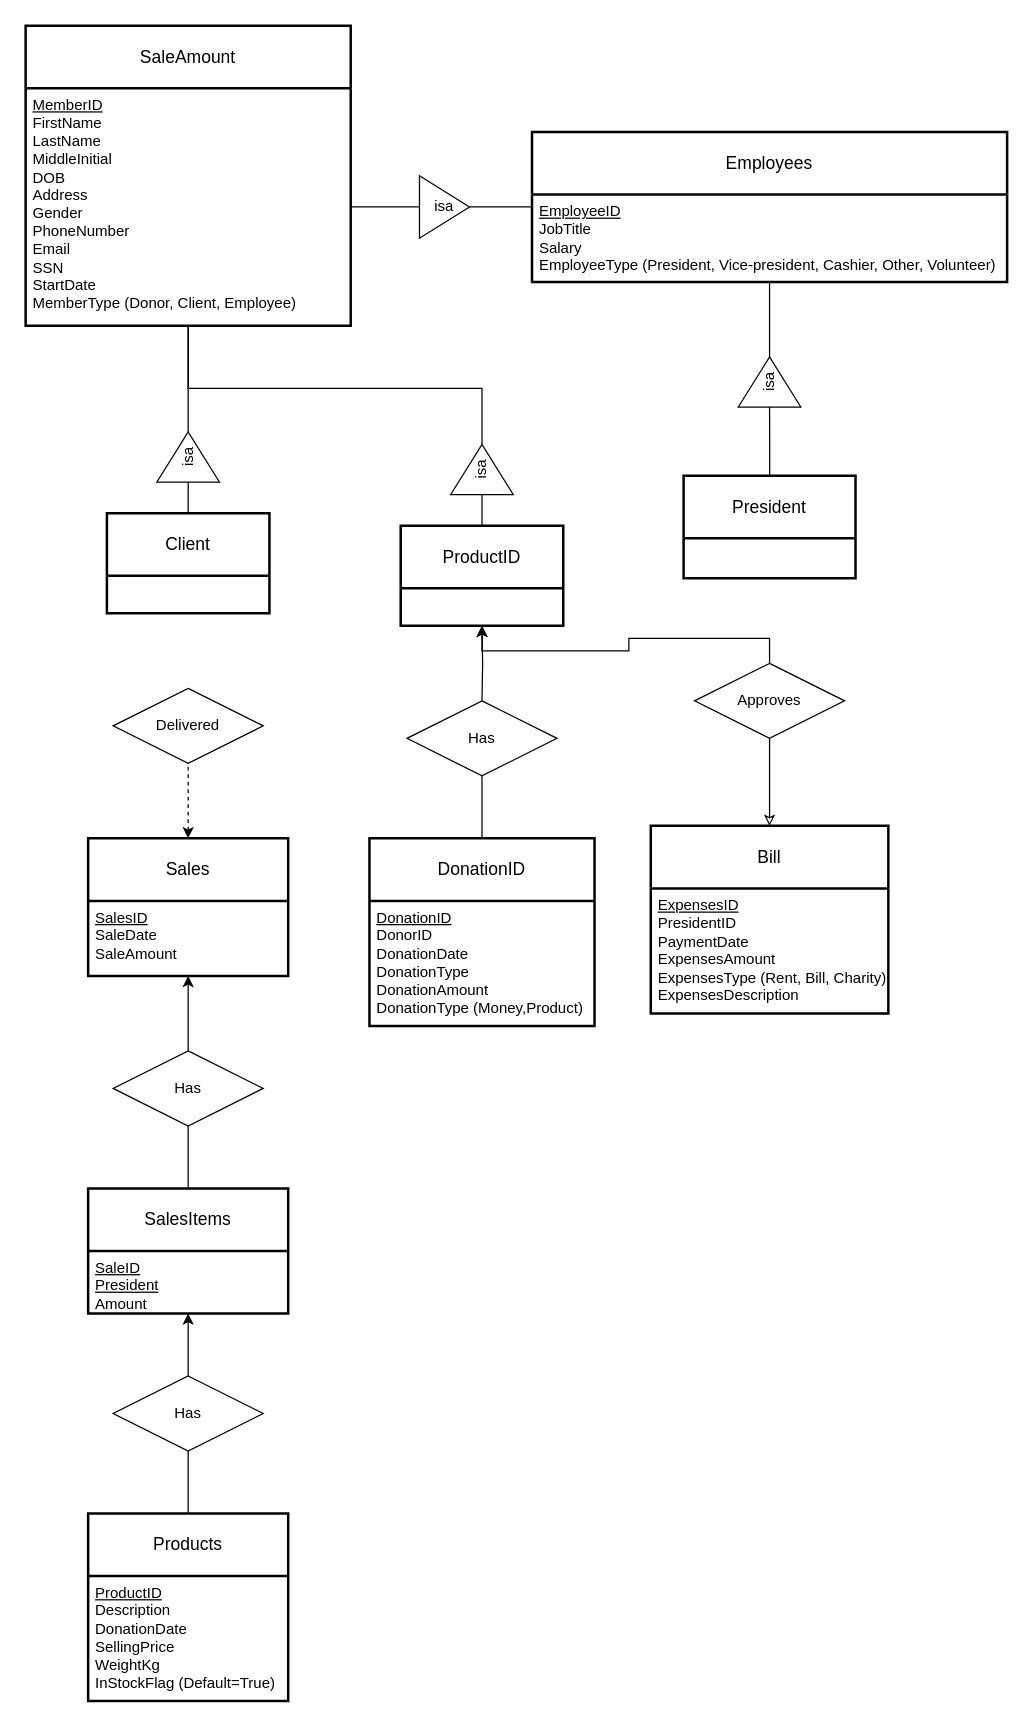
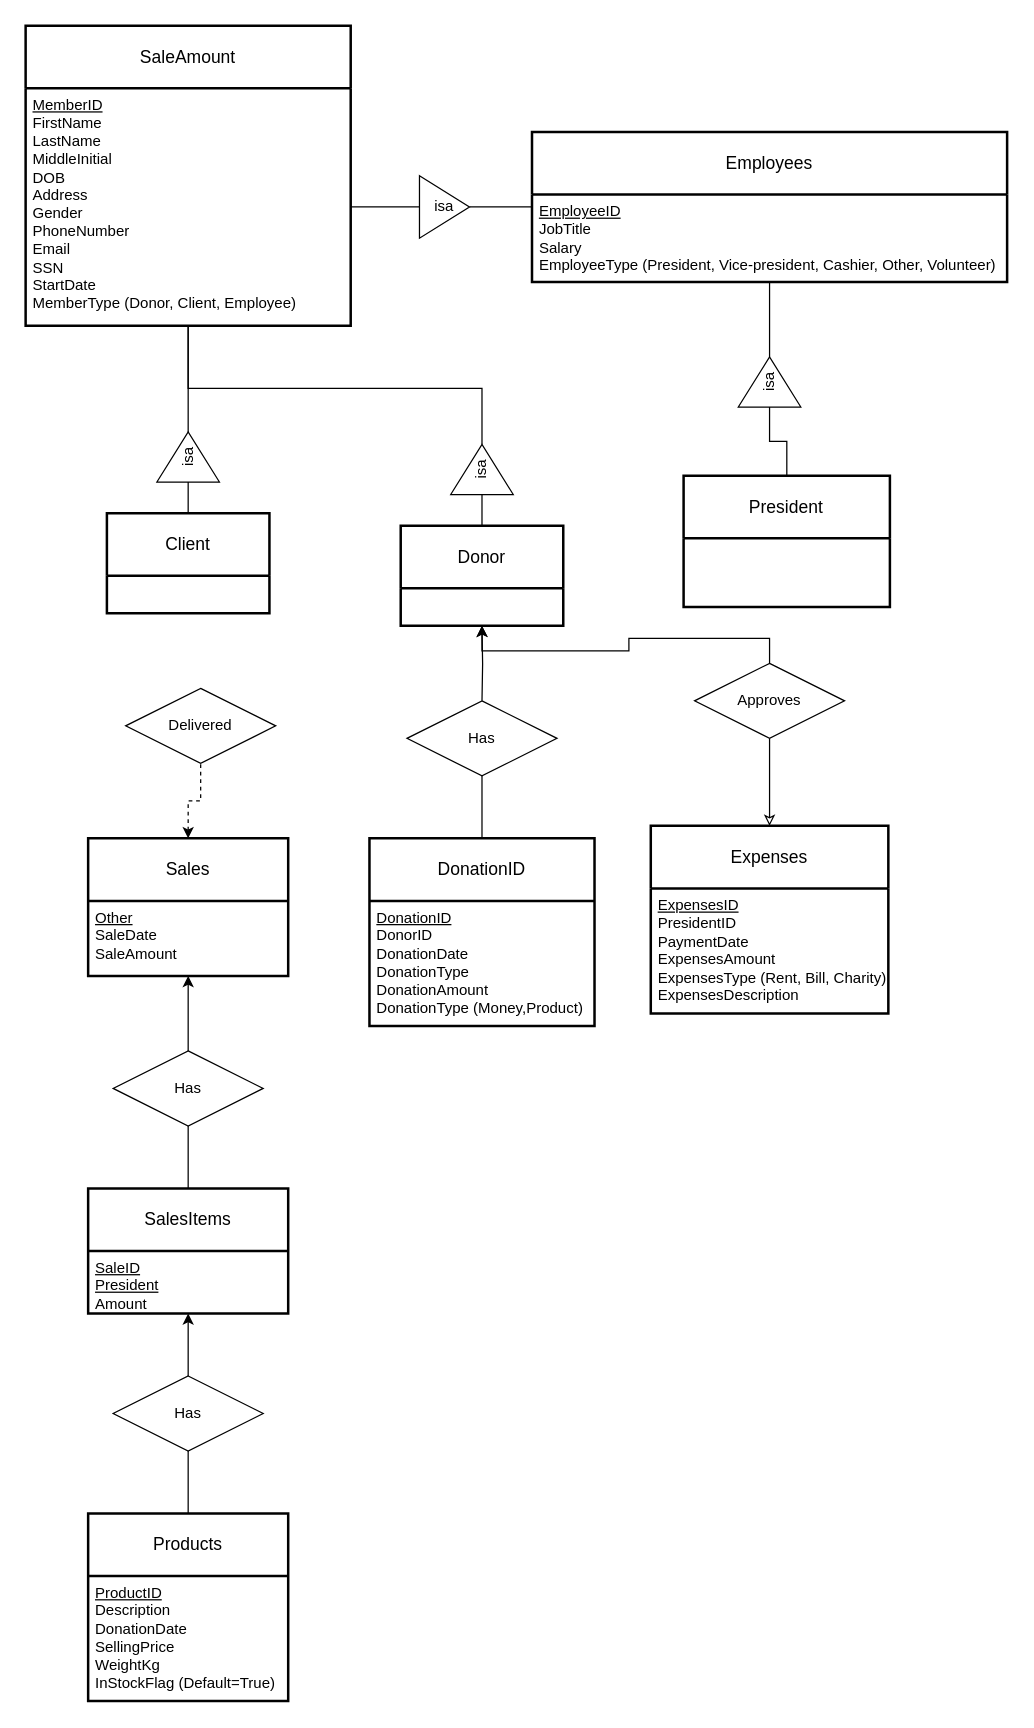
  <mxCell id="0" />
  <mxCell id="1" parent="0" />
  <mxCell id="2" value="SaleAmount" style="swimlane;childLayout=stackLayout;horizontal=1;startSize=50;horizontalStack=0;rounded=0;fontSize=14;fontStyle=0;strokeWidth=2;resizeParent=0;resizeLast=1;shadow=0;dashed=0;align=center;arcSize=4;whiteSpace=wrap;html=1;" vertex="1" parent="1"><mxGeometry x="20" y="20" width="260" height="240" as="geometry"><mxRectangle x="280" y="260" width="100" height="50" as="alternateBounds" /></mxGeometry></mxCell>
  <mxCell id="3" value="&lt;u&gt;MemberID&lt;/u&gt;&lt;div&gt;FirstName&lt;/div&gt;&lt;div&gt;LastName&lt;/div&gt;&lt;div&gt;MiddleInitial&lt;/div&gt;&lt;div&gt;DOB&lt;/div&gt;&lt;div&gt;Address&lt;/div&gt;&lt;div&gt;Gender&lt;/div&gt;&lt;div&gt;PhoneNumber&lt;/div&gt;&lt;div&gt;Email&lt;br&gt;SSN&lt;/div&gt;&lt;div&gt;StartDate&lt;/div&gt;&lt;div&gt;MemberType (Donor, Client, Employee)&lt;/div&gt;" style="align=left;strokeColor=none;fillColor=none;spacingLeft=4;fontSize=12;verticalAlign=top;resizable=0;rotatable=0;part=1;html=1;" vertex="1" parent="2"><mxGeometry y="50" width="260" height="190" as="geometry" /></mxCell>
  <mxCell id="4" value="DonationID" style="swimlane;childLayout=stackLayout;horizontal=1;startSize=50;horizontalStack=0;rounded=0;fontSize=14;fontStyle=0;strokeWidth=2;resizeParent=0;resizeLast=1;shadow=0;dashed=0;align=center;arcSize=4;whiteSpace=wrap;html=1;" vertex="1" parent="1"><mxGeometry x="295" y="670" width="180" height="150" as="geometry"><mxRectangle x="280" y="260" width="100" height="50" as="alternateBounds" /></mxGeometry></mxCell>
  <mxCell id="5" value="&lt;u&gt;DonationID&lt;/u&gt;&lt;div&gt;DonorID&lt;/div&gt;&lt;div&gt;DonationDate&lt;/div&gt;&lt;div&gt;DonationType&lt;/div&gt;&lt;div&gt;DonationAmount&lt;/div&gt;&lt;div&gt;DonationType (Money,Product)&lt;/div&gt;" style="align=left;strokeColor=none;fillColor=none;spacingLeft=4;fontSize=12;verticalAlign=top;resizable=0;rotatable=0;part=1;html=1;" vertex="1" parent="4"><mxGeometry y="50" width="180" height="100" as="geometry" /></mxCell>
  <mxCell id="6" style="edgeStyle=orthogonalEdgeStyle;rounded=0;orthogonalLoop=1;jettySize=auto;html=1;exitX=0.5;exitY=0;exitDx=0;exitDy=0;entryX=0.5;entryY=1;entryDx=0;entryDy=0;startArrow=classic;startFill=1;endArrow=none;endFill=0;dashed=1;" edge="1" parent="1" source="7" target="36"><mxGeometry relative="1" as="geometry" /></mxCell>
  <mxCell id="7" value="Sales" style="swimlane;childLayout=stackLayout;horizontal=1;startSize=50;horizontalStack=0;rounded=0;fontSize=14;fontStyle=0;strokeWidth=2;resizeParent=0;resizeLast=1;shadow=0;dashed=0;align=center;arcSize=4;whiteSpace=wrap;html=1;" vertex="1" parent="1"><mxGeometry x="70" y="670" width="160" height="110" as="geometry"><mxRectangle x="280" y="260" width="100" height="50" as="alternateBounds" /></mxGeometry></mxCell>
- <mxCell id="8" value="&lt;u&gt;SalesID&lt;/u&gt;&lt;div&gt;SaleDate&lt;/div&gt;&lt;div&gt;SaleAmount&lt;/div&gt;" style="align=left;strokeColor=none;fillColor=none;spacingLeft=4;fontSize=12;verticalAlign=top;resizable=0;rotatable=0;part=1;html=1;" vertex="1" parent="7"><mxGeometry y="50" width="160" height="60" as="geometry" /></mxCell>
+ <mxCell id="8" value="&lt;u&gt;Other&lt;/u&gt;&lt;div&gt;SaleDate&lt;/div&gt;&lt;div&gt;SaleAmount&lt;/div&gt;" style="align=left;strokeColor=none;fillColor=none;spacingLeft=4;fontSize=12;verticalAlign=top;resizable=0;rotatable=0;part=1;html=1;" vertex="1" parent="7"><mxGeometry y="50" width="160" height="60" as="geometry" /></mxCell>
  <mxCell id="9" value="Products" style="swimlane;childLayout=stackLayout;horizontal=1;startSize=50;horizontalStack=0;rounded=0;fontSize=14;fontStyle=0;strokeWidth=2;resizeParent=0;resizeLast=1;shadow=0;dashed=0;align=center;arcSize=4;whiteSpace=wrap;html=1;" vertex="1" parent="1"><mxGeometry x="70" y="1210" width="160" height="150" as="geometry"><mxRectangle x="280" y="260" width="100" height="50" as="alternateBounds" /></mxGeometry></mxCell>
  <mxCell id="10" value="&lt;u&gt;ProductID&lt;/u&gt;&lt;div&gt;Description&lt;/div&gt;&lt;div&gt;DonationDate&lt;/div&gt;&lt;div&gt;SellingPrice&lt;/div&gt;&lt;div&gt;WeightKg&lt;/div&gt;&lt;div&gt;InStockFlag (Default=True)&lt;/div&gt;" style="align=left;strokeColor=none;fillColor=none;spacingLeft=4;fontSize=12;verticalAlign=top;resizable=0;rotatable=0;part=1;html=1;" vertex="1" parent="9"><mxGeometry y="50" width="160" height="100" as="geometry" /></mxCell>
- <mxCell id="11" value="Bill" style="swimlane;childLayout=stackLayout;horizontal=1;startSize=50;horizontalStack=0;rounded=0;fontSize=14;fontStyle=0;strokeWidth=2;resizeParent=0;resizeLast=1;shadow=0;dashed=0;align=center;arcSize=4;whiteSpace=wrap;html=1;" vertex="1" parent="1"><mxGeometry x="520" y="660" width="190" height="150" as="geometry"><mxRectangle x="280" y="260" width="100" height="50" as="alternateBounds" /></mxGeometry></mxCell>
+ <mxCell id="11" value="Expenses" style="swimlane;childLayout=stackLayout;horizontal=1;startSize=50;horizontalStack=0;rounded=0;fontSize=14;fontStyle=0;strokeWidth=2;resizeParent=0;resizeLast=1;shadow=0;dashed=0;align=center;arcSize=4;whiteSpace=wrap;html=1;" vertex="1" parent="1"><mxGeometry x="520" y="660" width="190" height="150" as="geometry"><mxRectangle x="280" y="260" width="100" height="50" as="alternateBounds" /></mxGeometry></mxCell>
  <mxCell id="12" value="&lt;u&gt;ExpensesID&lt;/u&gt;&lt;div&gt;PresidentID&lt;/div&gt;&lt;div&gt;PaymentDate&lt;/div&gt;&lt;div&gt;ExpensesAmount&lt;/div&gt;&lt;div&gt;ExpensesType (Rent, Bill, Charity)&lt;/div&gt;&lt;div&gt;ExpensesDescription&lt;/div&gt;" style="align=left;strokeColor=none;fillColor=none;spacingLeft=4;fontSize=12;verticalAlign=top;resizable=0;rotatable=0;part=1;html=1;" vertex="1" parent="11"><mxGeometry y="50" width="190" height="100" as="geometry" /></mxCell>
  <mxCell id="13" value="SalesItems" style="swimlane;childLayout=stackLayout;horizontal=1;startSize=50;horizontalStack=0;rounded=0;fontSize=14;fontStyle=0;strokeWidth=2;resizeParent=0;resizeLast=1;shadow=0;dashed=0;align=center;arcSize=4;whiteSpace=wrap;html=1;" vertex="1" parent="1"><mxGeometry x="70" y="950" width="160" height="100" as="geometry"><mxRectangle x="280" y="260" width="100" height="50" as="alternateBounds" /></mxGeometry></mxCell>
  <mxCell id="14" value="&lt;u&gt;SaleID&lt;/u&gt;&lt;div&gt;&lt;u&gt;President&lt;/u&gt;&lt;/div&gt;&lt;div&gt;Amount&lt;/div&gt;" style="align=left;strokeColor=none;fillColor=none;spacingLeft=4;fontSize=12;verticalAlign=top;resizable=0;rotatable=0;part=1;html=1;" vertex="1" parent="13"><mxGeometry y="50" width="160" height="50" as="geometry" /></mxCell>
  <mxCell id="15" style="edgeStyle=orthogonalEdgeStyle;rounded=0;orthogonalLoop=1;jettySize=auto;html=1;exitX=0.5;exitY=0;exitDx=0;exitDy=0;entryX=0;entryY=0.5;entryDx=0;entryDy=0;endArrow=none;endFill=0;" edge="1" parent="1" source="16" target="18"><mxGeometry relative="1" as="geometry" /></mxCell>
  <mxCell id="16" value="Client" style="swimlane;childLayout=stackLayout;horizontal=1;startSize=50;horizontalStack=0;rounded=0;fontSize=14;fontStyle=0;strokeWidth=2;resizeParent=0;resizeLast=1;shadow=0;dashed=0;align=center;arcSize=4;whiteSpace=wrap;html=1;" vertex="1" parent="1"><mxGeometry x="85" y="410" width="130" height="80" as="geometry"><mxRectangle x="280" y="260" width="100" height="50" as="alternateBounds" /></mxGeometry></mxCell>
  <mxCell id="17" style="edgeStyle=orthogonalEdgeStyle;rounded=0;orthogonalLoop=1;jettySize=auto;html=1;exitX=1;exitY=0.5;exitDx=0;exitDy=0;endArrow=none;endFill=0;" edge="1" parent="1" source="18" target="3"><mxGeometry relative="1" as="geometry"><Array as="points"><mxPoint x="150" y="290" /><mxPoint x="150" y="290" /></Array></mxGeometry></mxCell>
  <mxCell id="18" value="isa" style="triangle;whiteSpace=wrap;html=1;rotation=-90;" vertex="1" parent="1"><mxGeometry x="130" y="340" width="40" height="50" as="geometry" /></mxCell>
  <mxCell id="19" style="edgeStyle=orthogonalEdgeStyle;rounded=0;orthogonalLoop=1;jettySize=auto;html=1;exitX=0.5;exitY=0;exitDx=0;exitDy=0;entryX=0;entryY=0.5;entryDx=0;entryDy=0;endArrow=none;endFill=0;" edge="1" parent="1" source="20" target="22"><mxGeometry relative="1" as="geometry" /></mxCell>
- <mxCell id="20" value="ProductID" style="swimlane;childLayout=stackLayout;horizontal=1;startSize=50;horizontalStack=0;rounded=0;fontSize=14;fontStyle=0;strokeWidth=2;resizeParent=0;resizeLast=1;shadow=0;dashed=0;align=center;arcSize=4;whiteSpace=wrap;html=1;" vertex="1" parent="1"><mxGeometry x="320" y="420" width="130" height="80" as="geometry"><mxRectangle x="270" y="660" width="100" height="50" as="alternateBounds" /></mxGeometry></mxCell>
+ <mxCell id="20" value="Donor" style="swimlane;childLayout=stackLayout;horizontal=1;startSize=50;horizontalStack=0;rounded=0;fontSize=14;fontStyle=0;strokeWidth=2;resizeParent=0;resizeLast=1;shadow=0;dashed=0;align=center;arcSize=4;whiteSpace=wrap;html=1;" vertex="1" parent="1"><mxGeometry x="320" y="420" width="130" height="80" as="geometry"><mxRectangle x="270" y="660" width="100" height="50" as="alternateBounds" /></mxGeometry></mxCell>
  <mxCell id="21" style="edgeStyle=orthogonalEdgeStyle;rounded=0;orthogonalLoop=1;jettySize=auto;html=1;exitX=1;exitY=0.5;exitDx=0;exitDy=0;entryX=0.5;entryY=1;entryDx=0;entryDy=0;endArrow=none;endFill=0;" edge="1" parent="1" source="22" target="2"><mxGeometry relative="1" as="geometry"><mxPoint x="-215" y="270" as="targetPoint" /><Array as="points"><mxPoint x="385" y="310" /><mxPoint x="150" y="310" /></Array></mxGeometry></mxCell>
  <mxCell id="22" value="isa" style="triangle;whiteSpace=wrap;html=1;rotation=-90;" vertex="1" parent="1"><mxGeometry x="365" y="350" width="40" height="50" as="geometry" /></mxCell>
  <mxCell id="23" style="edgeStyle=orthogonalEdgeStyle;rounded=0;orthogonalLoop=1;jettySize=auto;html=1;endArrow=none;endFill=0;" edge="1" parent="1" source="24" target="26"><mxGeometry relative="1" as="geometry"><Array as="points" /></mxGeometry></mxCell>
  <mxCell id="24" value="Employees" style="swimlane;childLayout=stackLayout;horizontal=1;startSize=50;horizontalStack=0;rounded=0;fontSize=14;fontStyle=0;strokeWidth=2;resizeParent=0;resizeLast=1;shadow=0;dashed=0;align=center;arcSize=4;whiteSpace=wrap;html=1;" vertex="1" parent="1"><mxGeometry x="425" y="105" width="380" height="120" as="geometry"><mxRectangle x="280" y="260" width="100" height="50" as="alternateBounds" /></mxGeometry></mxCell>
  <mxCell id="25" value="&lt;u&gt;EmployeeID&lt;/u&gt;&lt;div&gt;JobTitle&lt;/div&gt;&lt;div&gt;Salary&lt;/div&gt;&lt;div&gt;EmployeeType (President, Vice-president, Cashier, Other, Volunteer)&lt;/div&gt;" style="align=left;strokeColor=none;fillColor=none;spacingLeft=4;fontSize=12;verticalAlign=top;resizable=0;rotatable=0;part=1;html=1;" vertex="1" parent="24"><mxGeometry y="50" width="380" height="70" as="geometry" /></mxCell>
  <mxCell id="26" value="isa" style="triangle;whiteSpace=wrap;html=1;rotation=0;" vertex="1" parent="1"><mxGeometry x="335" y="140" width="40" height="50" as="geometry" /></mxCell>
  <mxCell id="27" style="edgeStyle=orthogonalEdgeStyle;rounded=0;orthogonalLoop=1;jettySize=auto;html=1;exitX=0.5;exitY=1;exitDx=0;exitDy=0;entryX=0.5;entryY=0;entryDx=0;entryDy=0;endArrow=none;endFill=0;startArrow=classic;startFill=1;" edge="1" parent="1" target="29"><mxGeometry relative="1" as="geometry"><mxPoint x="385" y="500" as="sourcePoint" /></mxGeometry></mxCell>
  <mxCell id="28" style="edgeStyle=orthogonalEdgeStyle;rounded=0;orthogonalLoop=1;jettySize=auto;html=1;exitX=0.5;exitY=1;exitDx=0;exitDy=0;entryX=0.5;entryY=0;entryDx=0;entryDy=0;endArrow=none;endFill=0;" edge="1" parent="1" source="29" target="4"><mxGeometry relative="1" as="geometry" /></mxCell>
  <mxCell id="29" value="Has" style="shape=rhombus;perimeter=rhombusPerimeter;whiteSpace=wrap;html=1;align=center;" vertex="1" parent="1"><mxGeometry x="325" y="560" width="120" height="60" as="geometry" /></mxCell>
  <mxCell id="30" style="edgeStyle=orthogonalEdgeStyle;rounded=0;orthogonalLoop=1;jettySize=auto;html=1;exitX=0.5;exitY=1;exitDx=0;exitDy=0;entryX=0.5;entryY=0;entryDx=0;entryDy=0;endArrow=none;endFill=0;" edge="1" parent="1" source="31" target="13"><mxGeometry relative="1" as="geometry" /></mxCell>
  <mxCell id="31" value="Has" style="shape=rhombus;perimeter=rhombusPerimeter;whiteSpace=wrap;html=1;align=center;" vertex="1" parent="1"><mxGeometry x="90" y="840" width="120" height="60" as="geometry" /></mxCell>
  <mxCell id="32" style="edgeStyle=orthogonalEdgeStyle;rounded=0;orthogonalLoop=1;jettySize=auto;html=1;exitX=0.5;exitY=1;exitDx=0;exitDy=0;endArrow=none;endFill=0;" edge="1" parent="1" source="33" target="9"><mxGeometry relative="1" as="geometry" /></mxCell>
  <mxCell id="33" value="Has" style="shape=rhombus;perimeter=rhombusPerimeter;whiteSpace=wrap;html=1;align=center;" vertex="1" parent="1"><mxGeometry x="90" y="1100" width="120" height="60" as="geometry" /></mxCell>
  <mxCell id="34" style="edgeStyle=orthogonalEdgeStyle;rounded=0;orthogonalLoop=1;jettySize=auto;html=1;exitX=0.5;exitY=1;exitDx=0;exitDy=0;entryX=0.5;entryY=0;entryDx=0;entryDy=0;endArrow=none;endFill=0;startArrow=classic;startFill=1;" edge="1" parent="1" source="8" target="31"><mxGeometry relative="1" as="geometry" /></mxCell>
  <mxCell id="35" style="edgeStyle=orthogonalEdgeStyle;rounded=0;orthogonalLoop=1;jettySize=auto;html=1;exitX=0.5;exitY=1;exitDx=0;exitDy=0;endArrow=none;endFill=0;startArrow=classic;startFill=1;" edge="1" parent="1" source="14" target="33"><mxGeometry relative="1" as="geometry" /></mxCell>
- <mxCell id="36" value="Delivered" style="shape=rhombus;perimeter=rhombusPerimeter;whiteSpace=wrap;html=1;align=center;" vertex="1" parent="1"><mxGeometry x="90" y="550" width="120" height="60" as="geometry" /></mxCell>
+ <mxCell id="36" value="Delivered" style="shape=rhombus;perimeter=rhombusPerimeter;whiteSpace=wrap;html=1;align=center;" vertex="1" parent="1"><mxGeometry x="100" y="550" width="120" height="60" as="geometry" /></mxCell>
  <mxCell id="37" style="edgeStyle=orthogonalEdgeStyle;rounded=0;orthogonalLoop=1;jettySize=auto;html=1;endArrow=none;endFill=0;" edge="1" parent="1" source="43" target="39"><mxGeometry relative="1" as="geometry"><mxPoint x="616" y="380" as="sourcePoint" /></mxGeometry></mxCell>
  <mxCell id="38" style="edgeStyle=orthogonalEdgeStyle;rounded=0;orthogonalLoop=1;jettySize=auto;html=1;exitX=1;exitY=0.5;exitDx=0;exitDy=0;entryX=0.5;entryY=1;entryDx=0;entryDy=0;endArrow=none;endFill=0;" edge="1" parent="1" source="39" target="25"><mxGeometry relative="1" as="geometry" /></mxCell>
  <mxCell id="39" value="isa" style="triangle;whiteSpace=wrap;html=1;rotation=-90;" vertex="1" parent="1"><mxGeometry x="595" y="280" width="40" height="50" as="geometry" /></mxCell>
  <mxCell id="40" style="edgeStyle=orthogonalEdgeStyle;rounded=0;orthogonalLoop=1;jettySize=auto;html=1;exitX=0.5;exitY=1;exitDx=0;exitDy=0;endArrow=classic;endFill=0;" edge="1" parent="1" source="42" target="11"><mxGeometry relative="1" as="geometry" /></mxCell>
  <mxCell id="41" style="edgeStyle=orthogonalEdgeStyle;rounded=0;orthogonalLoop=1;jettySize=auto;html=1;exitX=0.5;exitY=0;exitDx=0;exitDy=0;" edge="1" parent="1" source="42" target="20"><mxGeometry relative="1" as="geometry"><mxPoint x="475" y="474" as="targetPoint" /></mxGeometry></mxCell>
  <mxCell id="42" value="Approves" style="shape=rhombus;perimeter=rhombusPerimeter;whiteSpace=wrap;html=1;align=center;" vertex="1" parent="1"><mxGeometry x="555" y="530" width="120" height="60" as="geometry" /></mxCell>
- <mxCell id="43" value="President" style="swimlane;childLayout=stackLayout;horizontal=1;startSize=50;horizontalStack=0;rounded=0;fontSize=14;fontStyle=0;strokeWidth=2;resizeParent=0;resizeLast=1;shadow=0;dashed=0;align=center;arcSize=4;whiteSpace=wrap;html=1;" vertex="1" parent="1"><mxGeometry x="546.25" y="380" width="137.5" height="82" as="geometry" /></mxCell>
+ <mxCell id="43" value="President" style="swimlane;childLayout=stackLayout;horizontal=1;startSize=50;horizontalStack=0;rounded=0;fontSize=14;fontStyle=0;strokeWidth=2;resizeParent=0;resizeLast=1;shadow=0;dashed=0;align=center;arcSize=4;whiteSpace=wrap;html=1;" vertex="1" parent="1"><mxGeometry x="546.25" y="380" width="165" height="105" as="geometry" /></mxCell>
  <mxCell id="44" style="edgeStyle=orthogonalEdgeStyle;rounded=0;orthogonalLoop=1;jettySize=auto;html=1;endArrow=none;endFill=0;" edge="1" parent="1" source="26" target="3"><mxGeometry relative="1" as="geometry"><mxPoint x="505" y="220" as="sourcePoint" /><mxPoint x="575" y="178" as="targetPoint" /><Array as="points" /></mxGeometry></mxCell>
